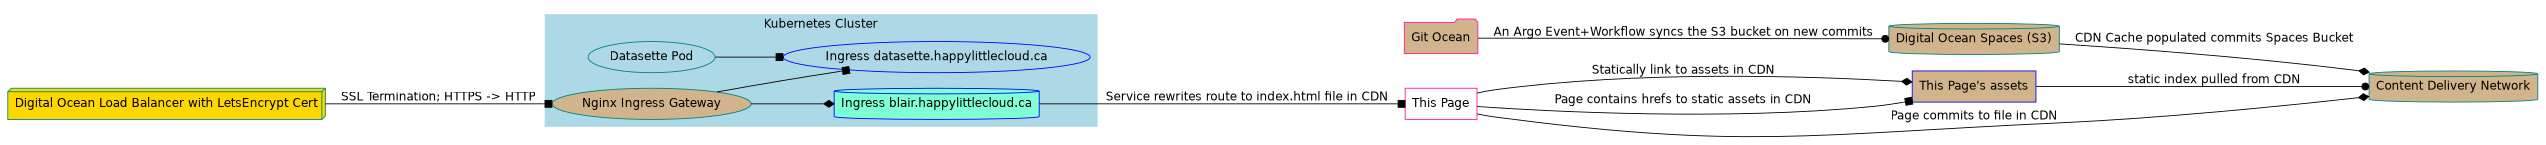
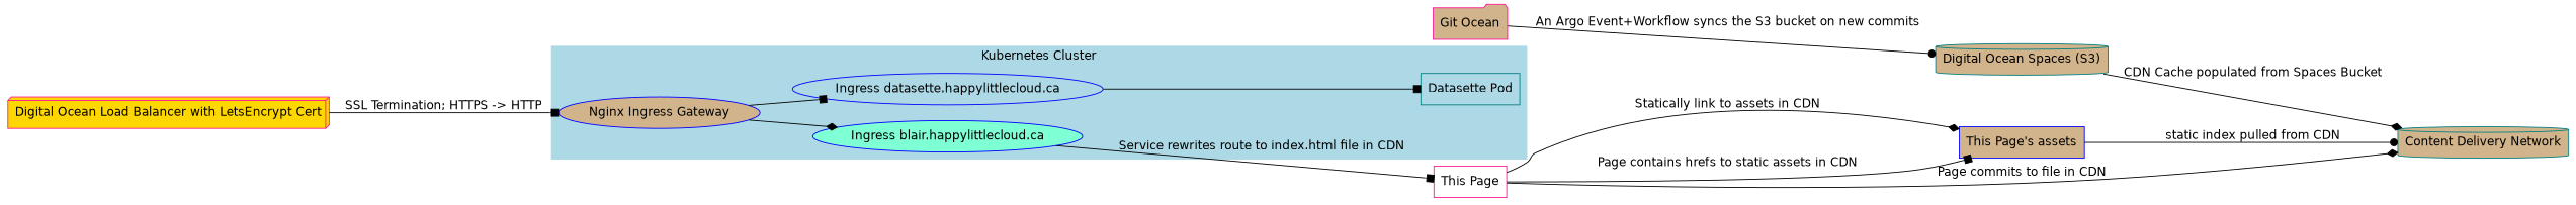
  digraph {
    fontname="DejaVu Sans"
    rankdir=LR
    node [color=blue fillcolor=tan fontname="DejaVu Sans" style=filled]
    edge [arrowhead=box fontname="DejaVu Sans"]
-   n1 [fillcolor=aquamarine label="Ingress blair.happylittlecloud.ca" shape=cylinder]
+   n1 [fillcolor=aquamarine label="Ingress blair.happylittlecloud.ca"]
    n2 [fillcolor=lightblue label="Ingress datasette.happylittlecloud.ca"]
-   n3 [color=teal fillcolor=lightblue label="Datasette Pod" shape=ellipse]
-   n4 [color=teal label="Nginx Ingress Gateway"]
+   n3 [color=teal fillcolor=lightblue label="Datasette Pod" shape=box]
+   n4 [label="Nginx Ingress Gateway"]
    n5 [color=deeppink fillcolor=white label="This Page" shape=box]
-   n6 [color=teal fillcolor=gold label="Digital Ocean Load Balancer with LetsEncrypt Cert" shape=box3d]
+   n6 [color=deeppink fillcolor=gold label="Digital Ocean Load Balancer with LetsEncrypt Cert" shape=box3d]
    n7 [label="This Page's assets" shape=box]
    n8 [color=teal label="Content Delivery Network" shape=cylinder]
    n9 [color=teal label="Digital Ocean Spaces (S3)" shape=cylinder]
    n10 [color=deeppink label="Git Ocean" shape=folder]
    subgraph cluster_1 {
      color=lightblue
      label="Kubernetes Cluster"
      style=filled
      n4
      subgraph sub_2 {
        color=lightgrey
        label="web-system Namespace"
        style=filled
        n1
        n2
        n3
      }
    }
    n1 -> n5 [label="Service rewrites route to index.html file in CDN"]
-   n3 -> n2
+   n2 -> n3
    n4 -> n1 [arrowhead=diamond]
    n4 -> n2
    n5 -> n7 [arrowhead=diamond label="Statically link to assets in CDN"]
    n5 -> n7 [label="Page contains hrefs to static assets in CDN"]
    n5 -> n8 [arrowhead=diamond label="Page commits to file in CDN"]
    n6 -> n4 [label="SSL Termination; HTTPS -> HTTP"]
    n7 -> n8 [arrowhead=dot label="static index pulled from CDN"]
-   n9 -> n8 [arrowhead=diamond label="CDN Cache populated commits Spaces Bucket"]
+   n9 -> n8 [arrowhead=diamond label="CDN Cache populated from Spaces Bucket"]
    n10 -> n9 [arrowhead=dot label="An Argo Event+Workflow syncs the S3 bucket on new commits"]
  }
